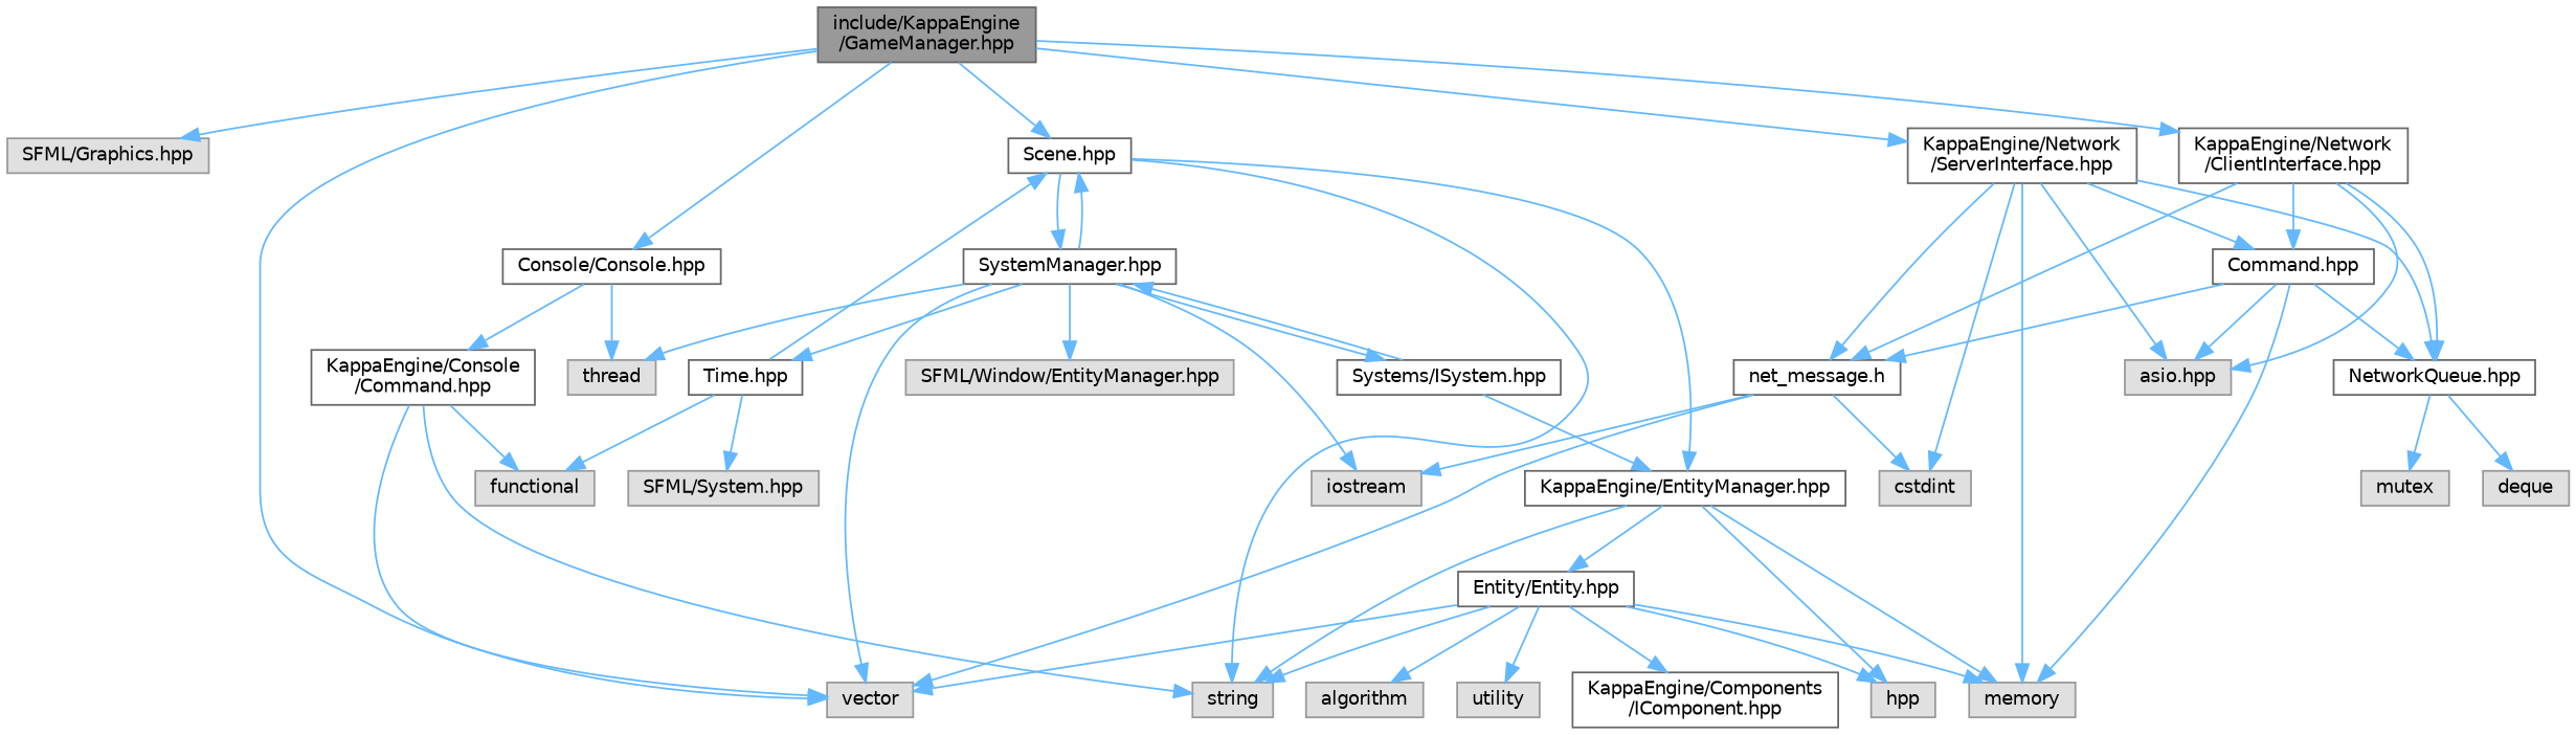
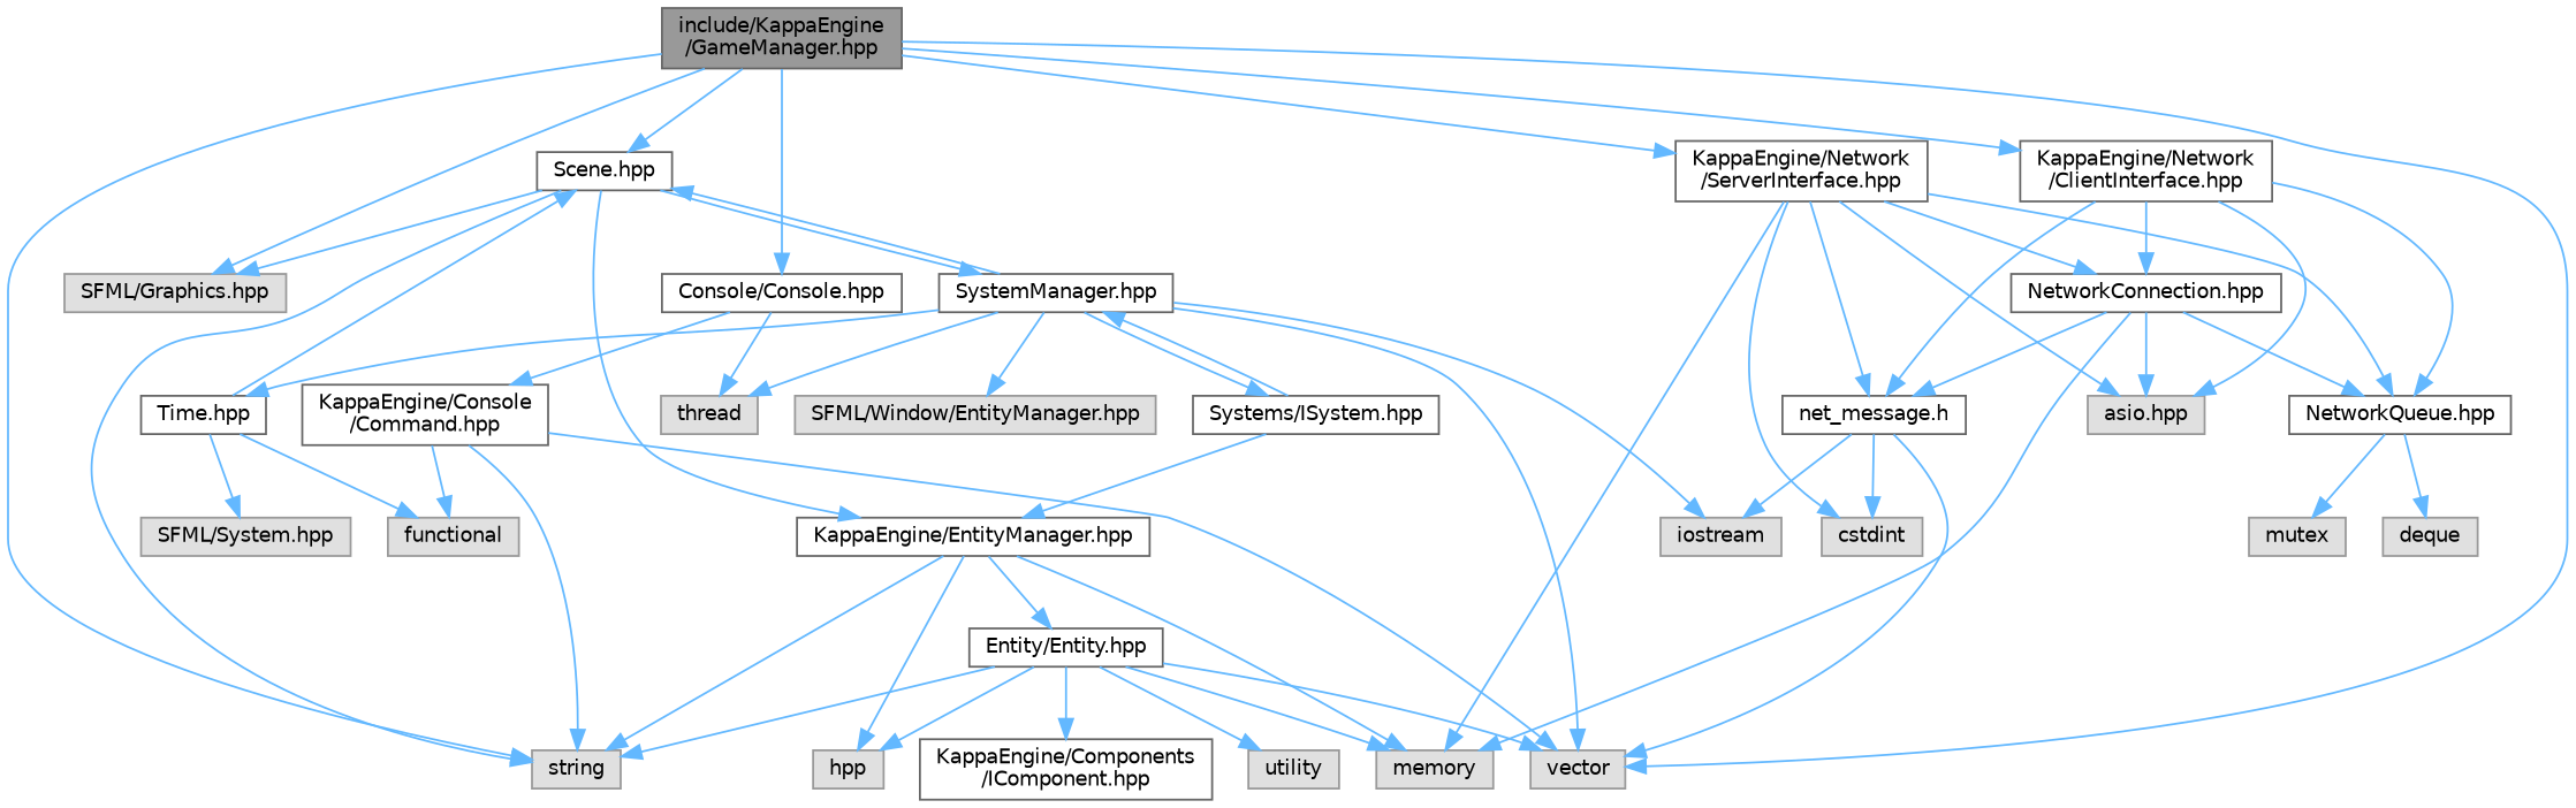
  digraph {
    node [color=grey60 fillcolor="#E0E0E0" fontname=Helvetica fontsize=10 shape=box style=filled]
    edge [color=steelblue1 fontname=Helvetica fontsize=10 labelfontname=Helvetica labelfontsize=10 style=solid]
    n1 [color=gray40 fillcolor=grey60 fontcolor=black height=0.2 label="include/KappaEngine\l/GameManager.hpp" width=0.4]
    n2 [height=0.2 label="SFML/Graphics.hpp" width=0.4]
    n3 [height=0.2 label=string width=0.4]
    n4 [height=0.2 label=vector width=0.4]
    n5 [color=grey40 fillcolor=white height=0.2 label="Scene.hpp" width=0.4]
    n6 [color=grey40 fillcolor=white height=0.2 label="Console/Console.hpp" width=0.4]
    n7 [color=grey40 fillcolor=white height=0.2 label="KappaEngine/Network\l/ServerInterface.hpp" width=0.4]
    n8 [color=grey40 fillcolor=white height=0.2 label="KappaEngine/Network\l/ClientInterface.hpp" width=0.4]
    n9 [color=grey40 fillcolor=white height=0.2 label="SystemManager.hpp" width=0.4]
    n10 [color=grey40 fillcolor=white height=0.2 label="KappaEngine/EntityManager.hpp" width=0.4]
    n11 [height=0.2 label=thread width=0.4]
    n12 [color=grey40 fillcolor=white height=0.2 label="KappaEngine/Console\l/Command.hpp" width=0.4]
    n13 [height=0.2 label=memory width=0.4]
    n14 [height=0.2 label=cstdint width=0.4]
    n15 [height=0.2 label="asio.hpp" width=0.4]
    n16 [color=grey40 fillcolor=white height=0.2 label="net_message.h" width=0.4]
-   n17 [color=grey40 fillcolor=white height=0.2 label="Command.hpp" width=0.4]
+   n17 [color=grey40 fillcolor=white height=0.2 label="NetworkConnection.hpp" width=0.4]
    n18 [color=grey40 fillcolor=white height=0.2 label="NetworkQueue.hpp" width=0.4]
    n19 [height=0.2 label=iostream width=0.4]
    n20 [height=0.2 label="SFML/Window/EntityManager.hpp" width=0.4]
    n21 [color=grey40 fillcolor=white height=0.2 label="Time.hpp" width=0.4]
    n22 [color=grey40 fillcolor=white height=0.2 label="Systems/ISystem.hpp" width=0.4]
    n23 [height=0.2 label=hpp width=0.4]
    n24 [color=grey40 fillcolor=white height=0.2 label="Entity/Entity.hpp" width=0.4]
    n25 [height=0.2 label="SFML/System.hpp" width=0.4]
    n26 [height=0.2 label=functional width=0.4]
-   n27 [height=0.2 label=algorithm width=0.4]
    n28 [height=0.2 label=utility width=0.4]
    n29 [color=grey40 fillcolor=white height=0.2 label="KappaEngine/Components\l/IComponent.hpp" width=0.4]
    n30 [height=0.2 label=deque width=0.4]
    n31 [height=0.2 label=mutex width=0.4]
    n1 -> n2
+   n1 -> n3
    n1 -> n4
    n1 -> n5
    n1 -> n6
    n1 -> n7
    n1 -> n8
+   n5 -> n2
    n5 -> n3
    n5 -> n9
    n5 -> n10
    n6 -> n11
    n6 -> n12
    n7 -> n13
    n7 -> n14
    n7 -> n15
    n7 -> n16
    n7 -> n17
    n7 -> n18
    n8 -> n15
    n8 -> n16
    n8 -> n17
    n8 -> n18
    n9 -> n4
    n9 -> n5
    n9 -> n11
    n9 -> n19
    n9 -> n20
    n9 -> n21
    n9 -> n22
    n10 -> n3
    n10 -> n13
    n10 -> n23
    n10 -> n24
    n12 -> n3
    n12 -> n4
    n12 -> n26
    n16 -> n4
    n16 -> n14
    n16 -> n19
    n17 -> n13
    n17 -> n15
    n17 -> n16
    n17 -> n18
    n18 -> n30
    n18 -> n31
    n21 -> n5
    n21 -> n25
    n21 -> n26
    n22 -> n9
    n22 -> n10
    n24 -> n3
    n24 -> n4
    n24 -> n13
    n24 -> n23
-   n24 -> n27
    n24 -> n28
    n24 -> n29
  }
